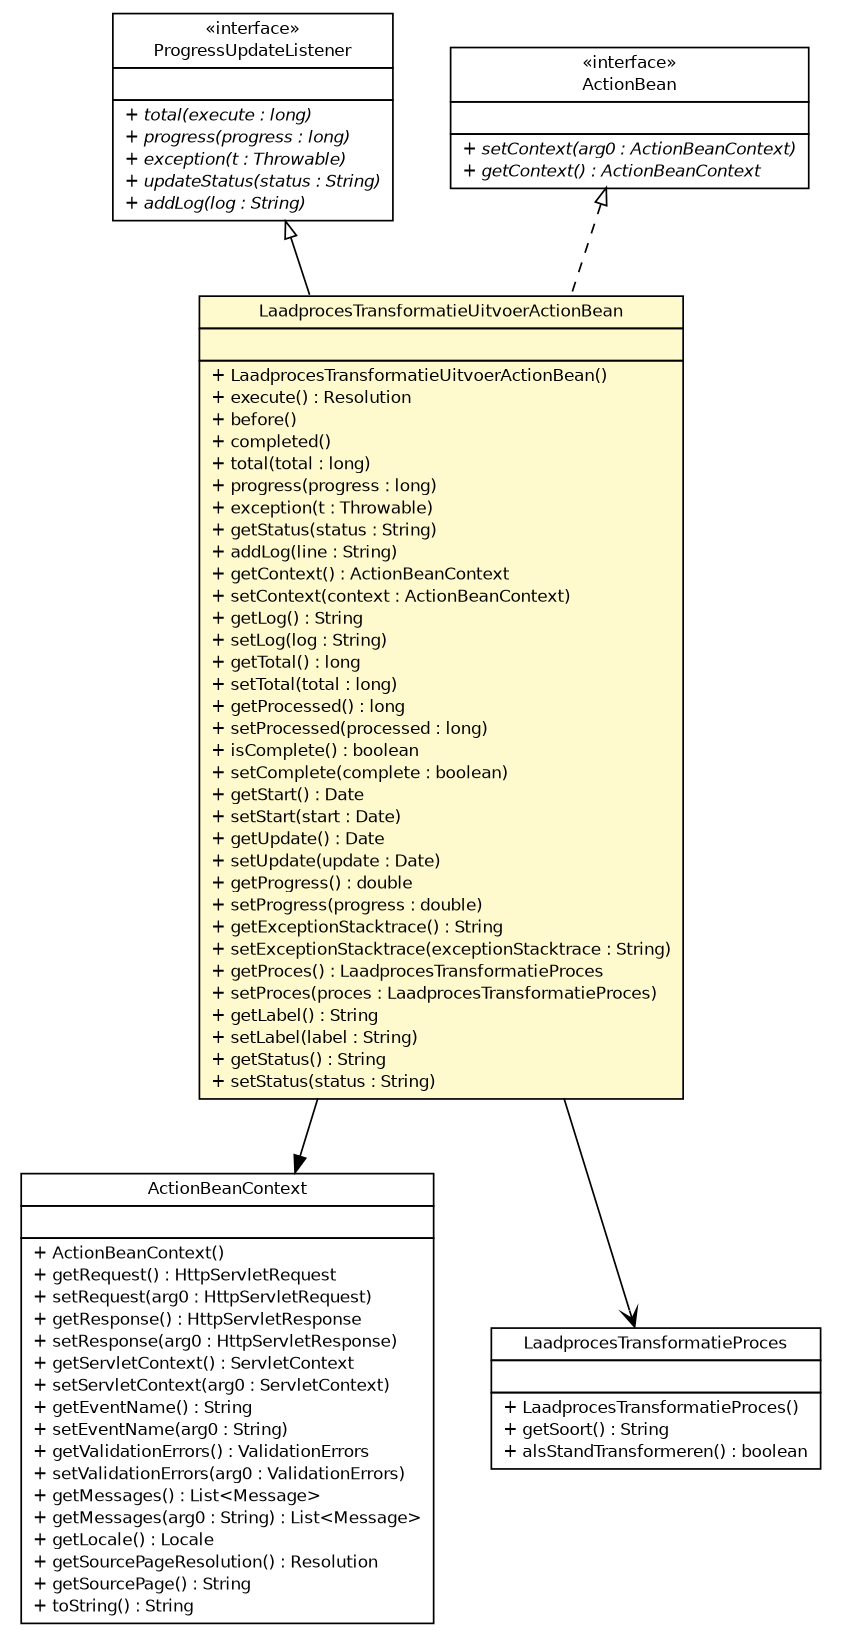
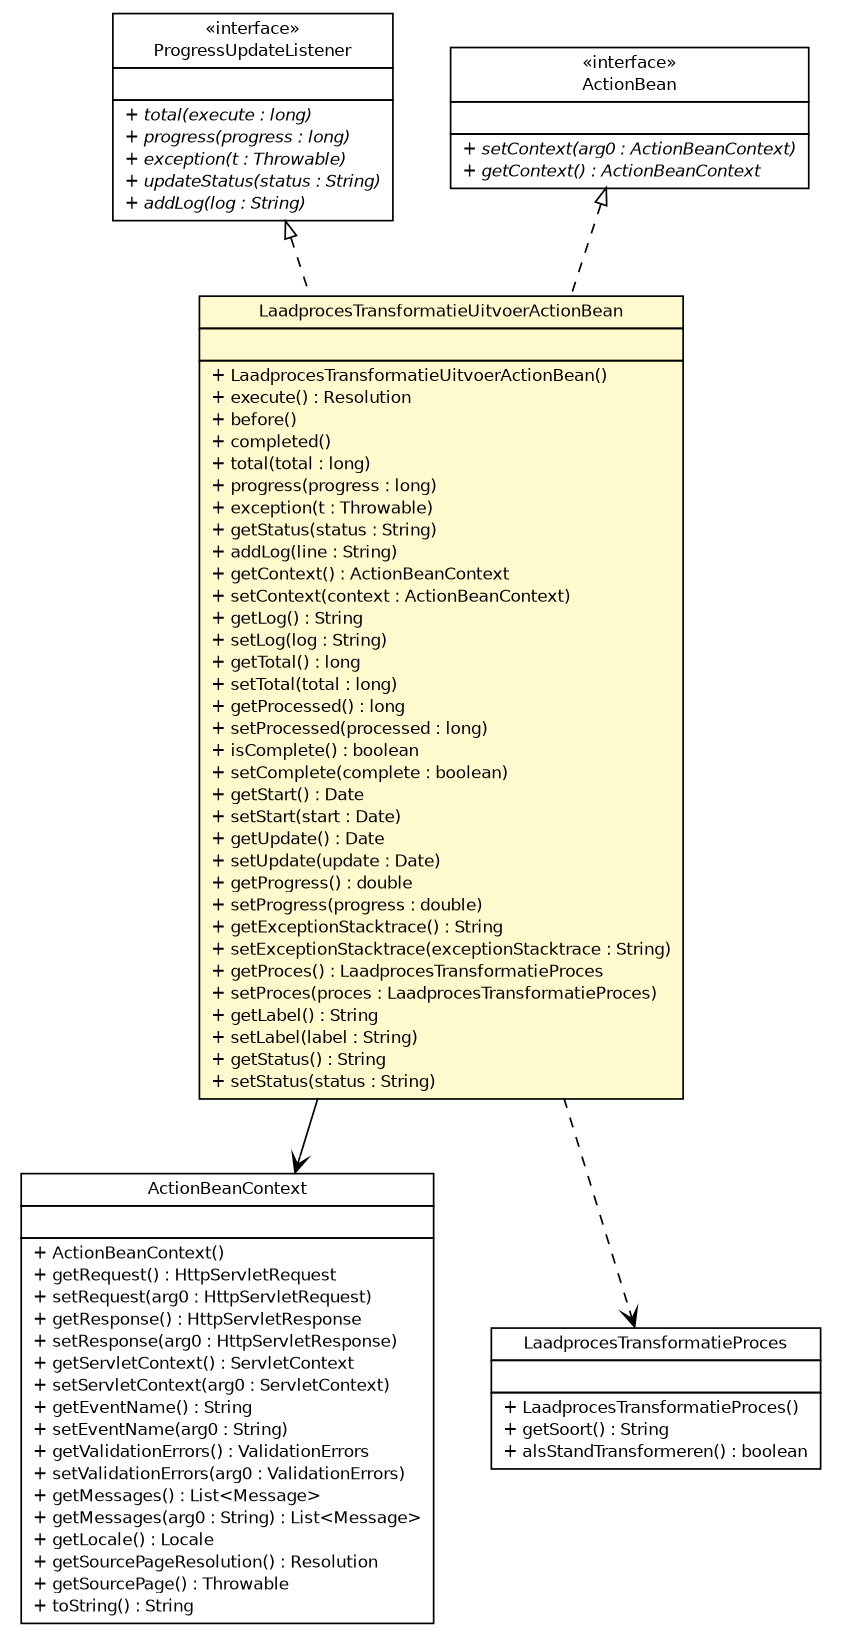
  digraph {
    nodesep=0.25
    ranksep=0.5
    node [fontcolor=black fontname=Helvetica fontsize=10.0 shape=plaintext]
    edge [fontname=Helvetica fontsize=10.0 headport=p labelfontname=Helvetica labelfontsize=10 tailport=p]
    n1 [label=<<table title="nl.b3p.brmo.service.stripes.LaadprocesTransformatieUitvoerActionBean" border="0" cellborder="1" cellspacing="0" cellpadding="2" port="p" bgcolor="lemonChiffon" href="./LaadprocesTransformatieUitvoerActionBean.html"> 		<tr><td><table border="0" cellspacing="0" cellpadding="1"> <tr><td align="center" balign="center"> LaadprocesTransformatieUitvoerActionBean </td></tr> 		</table></td></tr> 		<tr><td><table border="0" cellspacing="0" cellpadding="1"> <tr><td align="left" balign="left">  </td></tr> 		</table></td></tr> 		<tr><td><table border="0" cellspacing="0" cellpadding="1"> <tr><td align="left" balign="left"> + LaadprocesTransformatieUitvoerActionBean() </td></tr> <tr><td align="left" balign="left"> + execute() : Resolution </td></tr> <tr><td align="left" balign="left"> + before() </td></tr> <tr><td align="left" balign="left"> + completed() </td></tr> <tr><td align="left" balign="left"> + total(total : long) </td></tr> <tr><td align="left" balign="left"> + progress(progress : long) </td></tr> <tr><td align="left" balign="left"> + exception(t : Throwable) </td></tr> <tr><td align="left" balign="left"> + getStatus(status : String) </td></tr> <tr><td align="left" balign="left"> + addLog(line : String) </td></tr> <tr><td align="left" balign="left"> + getContext() : ActionBeanContext </td></tr> <tr><td align="left" balign="left"> + setContext(context : ActionBeanContext) </td></tr> <tr><td align="left" balign="left"> + getLog() : String </td></tr> <tr><td align="left" balign="left"> + setLog(log : String) </td></tr> <tr><td align="left" balign="left"> + getTotal() : long </td></tr> <tr><td align="left" balign="left"> + setTotal(total : long) </td></tr> <tr><td align="left" balign="left"> + getProcessed() : long </td></tr> <tr><td align="left" balign="left"> + setProcessed(processed : long) </td></tr> <tr><td align="left" balign="left"> + isComplete() : boolean </td></tr> <tr><td align="left" balign="left"> + setComplete(complete : boolean) </td></tr> <tr><td align="left" balign="left"> + getStart() : Date </td></tr> <tr><td align="left" balign="left"> + setStart(start : Date) </td></tr> <tr><td align="left" balign="left"> + getUpdate() : Date </td></tr> <tr><td align="left" balign="left"> + setUpdate(update : Date) </td></tr> <tr><td align="left" balign="left"> + getProgress() : double </td></tr> <tr><td align="left" balign="left"> + setProgress(progress : double) </td></tr> <tr><td align="left" balign="left"> + getExceptionStacktrace() : String </td></tr> <tr><td align="left" balign="left"> + setExceptionStacktrace(exceptionStacktrace : String) </td></tr> <tr><td align="left" balign="left"> + getProces() : LaadprocesTransformatieProces </td></tr> <tr><td align="left" balign="left"> + setProces(proces : LaadprocesTransformatieProces) </td></tr> <tr><td align="left" balign="left"> + getLabel() : String </td></tr> <tr><td align="left" balign="left"> + setLabel(label : String) </td></tr> <tr><td align="left" balign="left"> + getStatus() : String </td></tr> <tr><td align="left" balign="left"> + setStatus(status : String) </td></tr> 		</table></td></tr> 		</table>>]
-   n2 [label=<<table title="net.sourceforge.stripes.action.ActionBeanContext" border="0" cellborder="1" cellspacing="0" cellpadding="2" port="p" href="http://java.sun.com/j2se/1.4.2/docs/api/net/sourceforge/stripes/action/ActionBeanContext.html"> 		<tr><td><table border="0" cellspacing="0" cellpadding="1"> <tr><td align="center" balign="center"> ActionBeanContext </td></tr> 		</table></td></tr> 		<tr><td><table border="0" cellspacing="0" cellpadding="1"> <tr><td align="left" balign="left">  </td></tr> 		</table></td></tr> 		<tr><td><table border="0" cellspacing="0" cellpadding="1"> <tr><td align="left" balign="left"> + ActionBeanContext() </td></tr> <tr><td align="left" balign="left"> + getRequest() : HttpServletRequest </td></tr> <tr><td align="left" balign="left"> + setRequest(arg0 : HttpServletRequest) </td></tr> <tr><td align="left" balign="left"> + getResponse() : HttpServletResponse </td></tr> <tr><td align="left" balign="left"> + setResponse(arg0 : HttpServletResponse) </td></tr> <tr><td align="left" balign="left"> + getServletContext() : ServletContext </td></tr> <tr><td align="left" balign="left"> + setServletContext(arg0 : ServletContext) </td></tr> <tr><td align="left" balign="left"> + getEventName() : String </td></tr> <tr><td align="left" balign="left"> + setEventName(arg0 : String) </td></tr> <tr><td align="left" balign="left"> + getValidationErrors() : ValidationErrors </td></tr> <tr><td align="left" balign="left"> + setValidationErrors(arg0 : ValidationErrors) </td></tr> <tr><td align="left" balign="left"> + getMessages() : List&lt;Message&gt; </td></tr> <tr><td align="left" balign="left"> + getMessages(arg0 : String) : List&lt;Message&gt; </td></tr> <tr><td align="left" balign="left"> + getLocale() : Locale </td></tr> <tr><td align="left" balign="left"> + getSourcePageResolution() : Resolution </td></tr> <tr><td align="left" balign="left"> + getSourcePage() : String </td></tr> <tr><td align="left" balign="left"> + toString() : String </td></tr> 		</table></td></tr> 		</table>>]
+   n2 [label=<<table title="net.sourceforge.stripes.action.ActionBeanContext" border="0" cellborder="1" cellspacing="0" cellpadding="2" port="p" href="http://java.sun.com/j2se/1.4.2/docs/api/net/sourceforge/stripes/action/ActionBeanContext.html"> 		<tr><td><table border="0" cellspacing="0" cellpadding="1"> <tr><td align="center" balign="center"> ActionBeanContext </td></tr> 		</table></td></tr> 		<tr><td><table border="0" cellspacing="0" cellpadding="1"> <tr><td align="left" balign="left">  </td></tr> 		</table></td></tr> 		<tr><td><table border="0" cellspacing="0" cellpadding="1"> <tr><td align="left" balign="left"> + ActionBeanContext() </td></tr> <tr><td align="left" balign="left"> + getRequest() : HttpServletRequest </td></tr> <tr><td align="left" balign="left"> + setRequest(arg0 : HttpServletRequest) </td></tr> <tr><td align="left" balign="left"> + getResponse() : HttpServletResponse </td></tr> <tr><td align="left" balign="left"> + setResponse(arg0 : HttpServletResponse) </td></tr> <tr><td align="left" balign="left"> + getServletContext() : ServletContext </td></tr> <tr><td align="left" balign="left"> + setServletContext(arg0 : ServletContext) </td></tr> <tr><td align="left" balign="left"> + getEventName() : String </td></tr> <tr><td align="left" balign="left"> + setEventName(arg0 : String) </td></tr> <tr><td align="left" balign="left"> + getValidationErrors() : ValidationErrors </td></tr> <tr><td align="left" balign="left"> + setValidationErrors(arg0 : ValidationErrors) </td></tr> <tr><td align="left" balign="left"> + getMessages() : List&lt;Message&gt; </td></tr> <tr><td align="left" balign="left"> + getMessages(arg0 : String) : List&lt;Message&gt; </td></tr> <tr><td align="left" balign="left"> + getLocale() : Locale </td></tr> <tr><td align="left" balign="left"> + getSourcePageResolution() : Resolution </td></tr> <tr><td align="left" balign="left"> + getSourcePage() : Throwable </td></tr> <tr><td align="left" balign="left"> + toString() : String </td></tr> 		</table></td></tr> 		</table>>]
    n3 [label=<<table title="nl.b3p.brmo.persistence.staging.LaadprocesTransformatieProces" border="0" cellborder="1" cellspacing="0" cellpadding="2" port="p" href="http://java.sun.com/j2se/1.4.2/docs/api/nl/b3p/brmo/persistence/staging/LaadprocesTransformatieProces.html"> 		<tr><td><table border="0" cellspacing="0" cellpadding="1"> <tr><td align="center" balign="center"> LaadprocesTransformatieProces </td></tr> 		</table></td></tr> 		<tr><td><table border="0" cellspacing="0" cellpadding="1"> <tr><td align="left" balign="left">  </td></tr> 		</table></td></tr> 		<tr><td><table border="0" cellspacing="0" cellpadding="1"> <tr><td align="left" balign="left"> + LaadprocesTransformatieProces() </td></tr> <tr><td align="left" balign="left"> + getSoort() : String </td></tr> <tr><td align="left" balign="left"> + alsStandTransformeren() : boolean </td></tr> 		</table></td></tr> 		</table>>]
    n4 [label=<<table title="nl.b3p.brmo.service.scanner.ProgressUpdateListener" border="0" cellborder="1" cellspacing="0" cellpadding="2" port="p" href="../scanner/ProgressUpdateListener.html"> 		<tr><td><table border="0" cellspacing="0" cellpadding="1"> <tr><td align="center" balign="center"> &#171;interface&#187; </td></tr> <tr><td align="center" balign="center"> ProgressUpdateListener </td></tr> 		</table></td></tr> 		<tr><td><table border="0" cellspacing="0" cellpadding="1"> <tr><td align="left" balign="left">  </td></tr> 		</table></td></tr> 		<tr><td><table border="0" cellspacing="0" cellpadding="1"> <tr><td align="left" balign="left"><font face="Helvetica-Oblique" point-size="10.0"> + total(execute : long) </font></td></tr> <tr><td align="left" balign="left"><font face="Helvetica-Oblique" point-size="10.0"> + progress(progress : long) </font></td></tr> <tr><td align="left" balign="left"><font face="Helvetica-Oblique" point-size="10.0"> + exception(t : Throwable) </font></td></tr> <tr><td align="left" balign="left"><font face="Helvetica-Oblique" point-size="10.0"> + updateStatus(status : String) </font></td></tr> <tr><td align="left" balign="left"><font face="Helvetica-Oblique" point-size="10.0"> + addLog(log : String) </font></td></tr> 		</table></td></tr> 		</table>>]
    n5 [label=<<table title="net.sourceforge.stripes.action.ActionBean" border="0" cellborder="1" cellspacing="0" cellpadding="2" port="p" href="http://java.sun.com/j2se/1.4.2/docs/api/net/sourceforge/stripes/action/ActionBean.html"> 		<tr><td><table border="0" cellspacing="0" cellpadding="1"> <tr><td align="center" balign="center"> &#171;interface&#187; </td></tr> <tr><td align="center" balign="center"> ActionBean </td></tr> 		</table></td></tr> 		<tr><td><table border="0" cellspacing="0" cellpadding="1"> <tr><td align="left" balign="left">  </td></tr> 		</table></td></tr> 		<tr><td><table border="0" cellspacing="0" cellpadding="1"> <tr><td align="left" balign="left"><font face="Helvetica-Oblique" point-size="10.0"> + setContext(arg0 : ActionBeanContext) </font></td></tr> <tr><td align="left" balign="left"><font face="Helvetica-Oblique" point-size="10.0"> + getContext() : ActionBeanContext </font></td></tr> 		</table></td></tr> 		</table>>]
-   n1 -> n2 [arrowhead=normal color=black fontcolor=black]
-   n1 -> n3 [arrowhead=open color=black fontcolor=black]
-   n4 -> n1 [arrowtail=empty dir=back fontsize=10 style=solid]
+   n1 -> n2 [arrowhead=open color=black fontcolor=black]
+   n1 -> n3 [arrowhead=open color=black fontcolor=black style=dashed]
+   n4 -> n1 [arrowtail=empty dir=back fontsize=10 style=dashed]
    n5 -> n1 [arrowtail=empty dir=back fontsize=10 style=dashed]
  }
